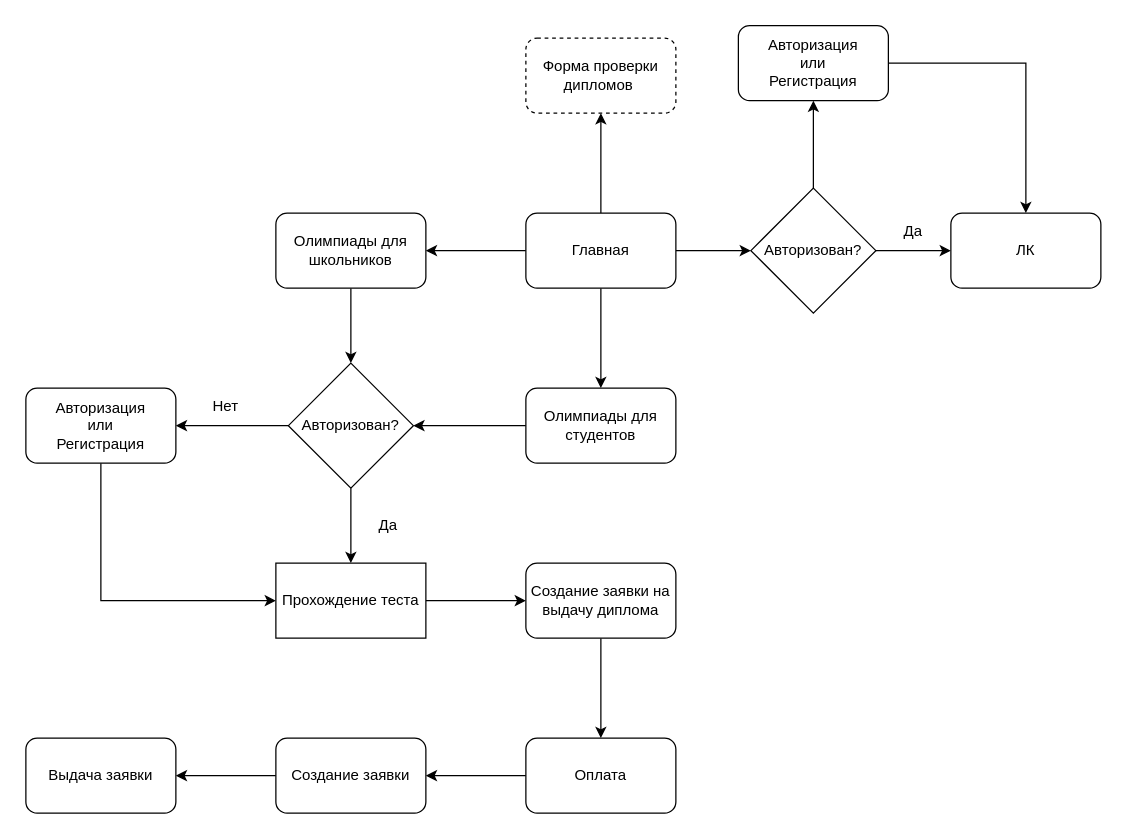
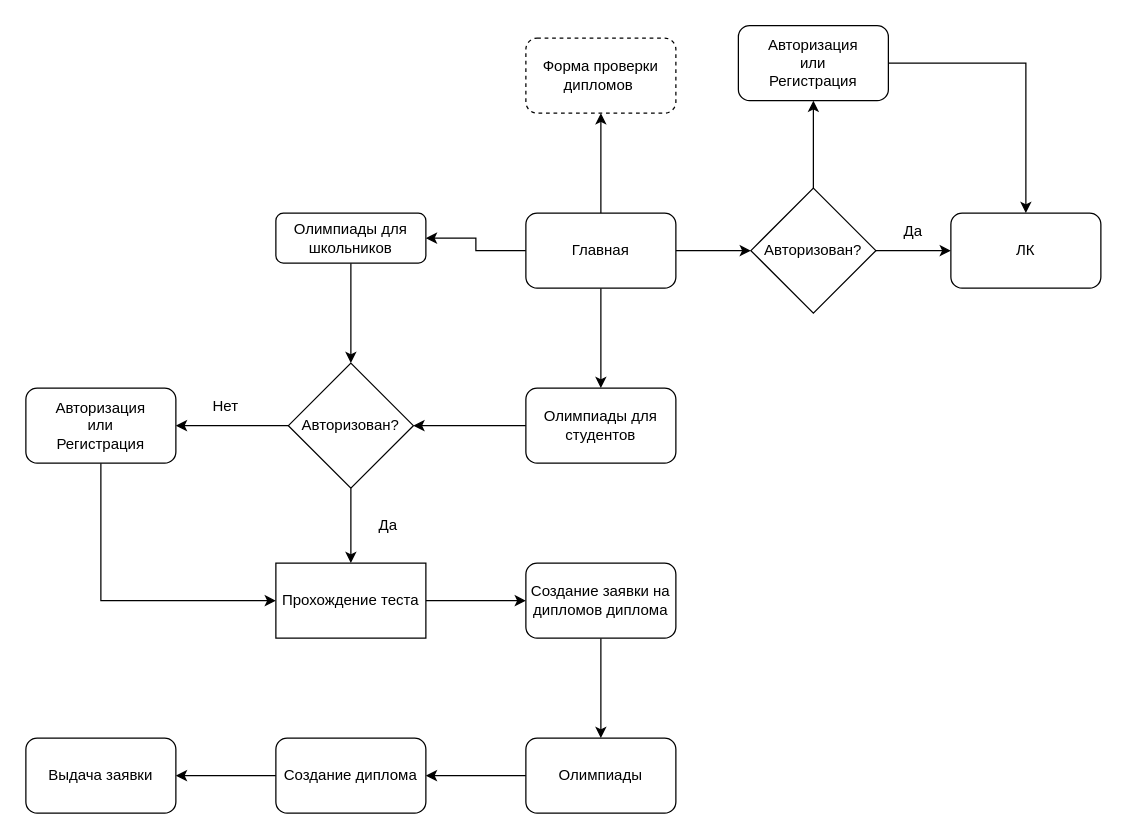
  <mxCell id="0" />
  <mxCell id="1" parent="0" />
  <mxCell id="2" value="" style="edgeStyle=orthogonalEdgeStyle;rounded=0;orthogonalLoop=1;jettySize=auto;html=1;" parent="1" source="6" target="9" edge="1"><mxGeometry relative="1" as="geometry" /></mxCell>
  <mxCell id="3" value="" style="edgeStyle=orthogonalEdgeStyle;rounded=0;orthogonalLoop=1;jettySize=auto;html=1;" parent="1" source="6" target="11" edge="1"><mxGeometry relative="1" as="geometry" /></mxCell>
  <mxCell id="4" style="edgeStyle=orthogonalEdgeStyle;rounded=0;orthogonalLoop=1;jettySize=auto;html=1;exitX=1;exitY=0.5;exitDx=0;exitDy=0;entryX=0;entryY=0.5;entryDx=0;entryDy=0;" parent="1" source="6" target="14" edge="1"><mxGeometry relative="1" as="geometry" /></mxCell>
  <mxCell id="5" value="" style="edgeStyle=orthogonalEdgeStyle;rounded=0;orthogonalLoop=1;jettySize=auto;html=1;" parent="1" source="6" target="27" edge="1"><mxGeometry relative="1" as="geometry" /></mxCell>
  <mxCell id="6" value="Главная" style="rounded=1;whiteSpace=wrap;html=1;" parent="1" vertex="1"><mxGeometry x="420" y="170" width="120" height="60" as="geometry" /></mxCell>
  <mxCell id="7" value="ЛК" style="whiteSpace=wrap;html=1;rounded=1;" parent="1" vertex="1"><mxGeometry x="760" y="170" width="120" height="60" as="geometry" /></mxCell>
  <mxCell id="8" style="edgeStyle=orthogonalEdgeStyle;rounded=0;orthogonalLoop=1;jettySize=auto;html=1;exitX=0;exitY=0.5;exitDx=0;exitDy=0;entryX=1;entryY=0.5;entryDx=0;entryDy=0;" parent="1" source="9" target="21" edge="1"><mxGeometry relative="1" as="geometry" /></mxCell>
  <mxCell id="9" value="Олимпиады для студентов" style="whiteSpace=wrap;html=1;rounded=1;" parent="1" vertex="1"><mxGeometry x="420" y="310" width="120" height="60" as="geometry" /></mxCell>
  <mxCell id="10" style="edgeStyle=orthogonalEdgeStyle;rounded=0;orthogonalLoop=1;jettySize=auto;html=1;exitX=0.5;exitY=1;exitDx=0;exitDy=0;entryX=0.5;entryY=0;entryDx=0;entryDy=0;" parent="1" source="11" target="21" edge="1"><mxGeometry relative="1" as="geometry" /></mxCell>
- <mxCell id="11" value="Олимпиады для школьников" style="whiteSpace=wrap;html=1;rounded=1;" parent="1" vertex="1"><mxGeometry x="220" y="170" width="120" height="60" as="geometry" /></mxCell>
+ <mxCell id="11" value="Олимпиады для школьников" style="whiteSpace=wrap;html=1;rounded=1;" parent="1" vertex="1"><mxGeometry x="220" y="170" width="120" height="40" as="geometry" /></mxCell>
  <mxCell id="12" style="edgeStyle=orthogonalEdgeStyle;rounded=0;orthogonalLoop=1;jettySize=auto;html=1;exitX=1;exitY=0.5;exitDx=0;exitDy=0;entryX=0;entryY=0.5;entryDx=0;entryDy=0;" parent="1" source="14" target="7" edge="1"><mxGeometry relative="1" as="geometry" /></mxCell>
  <mxCell id="13" style="edgeStyle=orthogonalEdgeStyle;rounded=0;orthogonalLoop=1;jettySize=auto;html=1;exitX=0.5;exitY=0;exitDx=0;exitDy=0;entryX=0.5;entryY=1;entryDx=0;entryDy=0;" parent="1" source="14" target="17" edge="1"><mxGeometry relative="1" as="geometry" /></mxCell>
  <mxCell id="14" value="Авторизован?" style="rhombus;whiteSpace=wrap;html=1;" parent="1" vertex="1"><mxGeometry x="600" y="150" width="100" height="100" as="geometry" /></mxCell>
  <mxCell id="15" value="Да" style="text;html=1;strokeColor=none;fillColor=none;align=center;verticalAlign=middle;whiteSpace=wrap;rounded=0;" parent="1" vertex="1"><mxGeometry x="700" y="170" width="60" height="30" as="geometry" /></mxCell>
  <mxCell id="16" style="edgeStyle=orthogonalEdgeStyle;rounded=0;orthogonalLoop=1;jettySize=auto;html=1;exitX=1;exitY=0.5;exitDx=0;exitDy=0;entryX=0.5;entryY=0;entryDx=0;entryDy=0;" parent="1" source="17" target="7" edge="1"><mxGeometry relative="1" as="geometry" /></mxCell>
  <mxCell id="17" value="Авторизация&lt;br&gt;или&lt;br&gt;Регистрация" style="rounded=1;whiteSpace=wrap;html=1;" parent="1" vertex="1"><mxGeometry x="590" y="20" width="120" height="60" as="geometry" /></mxCell>
  <mxCell id="18" value="Нет" style="text;html=1;strokeColor=none;fillColor=none;align=center;verticalAlign=middle;whiteSpace=wrap;rounded=0;" parent="1" vertex="1"><mxGeometry x="150" y="310" width="60" height="30" as="geometry" /></mxCell>
  <mxCell id="19" style="edgeStyle=orthogonalEdgeStyle;rounded=0;orthogonalLoop=1;jettySize=auto;html=1;exitX=0;exitY=0.5;exitDx=0;exitDy=0;entryX=1;entryY=0.5;entryDx=0;entryDy=0;" parent="1" source="21" target="24" edge="1"><mxGeometry relative="1" as="geometry" /></mxCell>
  <mxCell id="20" style="edgeStyle=orthogonalEdgeStyle;rounded=0;orthogonalLoop=1;jettySize=auto;html=1;exitX=0.5;exitY=1;exitDx=0;exitDy=0;entryX=0.5;entryY=0;entryDx=0;entryDy=0;" parent="1" source="21" target="26" edge="1"><mxGeometry relative="1" as="geometry" /></mxCell>
  <mxCell id="21" value="Авторизован?" style="rhombus;whiteSpace=wrap;html=1;" parent="1" vertex="1"><mxGeometry x="230" y="290" width="100" height="100" as="geometry" /></mxCell>
  <mxCell id="22" value="Да" style="text;html=1;strokeColor=none;fillColor=none;align=center;verticalAlign=middle;whiteSpace=wrap;rounded=0;" parent="1" vertex="1"><mxGeometry x="280" y="405" width="60" height="30" as="geometry" /></mxCell>
  <mxCell id="23" style="edgeStyle=orthogonalEdgeStyle;rounded=0;orthogonalLoop=1;jettySize=auto;html=1;exitX=0.5;exitY=1;exitDx=0;exitDy=0;entryX=0;entryY=0.5;entryDx=0;entryDy=0;" parent="1" source="24" target="26" edge="1"><mxGeometry relative="1" as="geometry" /></mxCell>
  <mxCell id="24" value="Авторизация&lt;br&gt;или&lt;br&gt;Регистрация" style="rounded=1;whiteSpace=wrap;html=1;" parent="1" vertex="1"><mxGeometry x="20" y="310" width="120" height="60" as="geometry" /></mxCell>
  <mxCell id="25" value="" style="edgeStyle=orthogonalEdgeStyle;rounded=0;orthogonalLoop=1;jettySize=auto;html=1;" parent="1" source="26" target="29" edge="1"><mxGeometry relative="1" as="geometry" /></mxCell>
  <mxCell id="26" value="Прохождение теста" style="whiteSpace=wrap;html=1;rounded=0;" parent="1" vertex="1"><mxGeometry x="220" y="450" width="120" height="60" as="geometry" /></mxCell>
  <mxCell id="27" value="Форма проверки дипломов&amp;nbsp;" style="whiteSpace=wrap;html=1;rounded=1;dashed=1;" parent="1" vertex="1"><mxGeometry x="420" y="30" width="120" height="60" as="geometry" /></mxCell>
  <mxCell id="28" value="" style="edgeStyle=orthogonalEdgeStyle;rounded=0;orthogonalLoop=1;jettySize=auto;html=1;" parent="1" source="29" target="31" edge="1"><mxGeometry relative="1" as="geometry" /></mxCell>
- <mxCell id="29" value="Создание заявки на выдачу диплома" style="whiteSpace=wrap;html=1;rounded=1;" parent="1" vertex="1"><mxGeometry x="420" y="450" width="120" height="60" as="geometry" /></mxCell>
+ <mxCell id="29" value="Создание заявки на дипломов диплома" style="whiteSpace=wrap;html=1;rounded=1;" parent="1" vertex="1"><mxGeometry x="420" y="450" width="120" height="60" as="geometry" /></mxCell>
  <mxCell id="30" value="" style="edgeStyle=orthogonalEdgeStyle;rounded=0;orthogonalLoop=1;jettySize=auto;html=1;" parent="1" source="31" target="33" edge="1"><mxGeometry relative="1" as="geometry" /></mxCell>
- <mxCell id="31" value="Оплата" style="whiteSpace=wrap;html=1;rounded=1;" parent="1" vertex="1"><mxGeometry x="420" y="590" width="120" height="60" as="geometry" /></mxCell>
+ <mxCell id="31" value="Олимпиады" style="whiteSpace=wrap;html=1;rounded=1;" parent="1" vertex="1"><mxGeometry x="420" y="590" width="120" height="60" as="geometry" /></mxCell>
  <mxCell id="32" value="" style="edgeStyle=orthogonalEdgeStyle;rounded=0;orthogonalLoop=1;jettySize=auto;html=1;" parent="1" source="33" target="34" edge="1"><mxGeometry relative="1" as="geometry" /></mxCell>
- <mxCell id="33" value="Создание заявки" style="whiteSpace=wrap;html=1;rounded=1;" parent="1" vertex="1"><mxGeometry x="220" y="590" width="120" height="60" as="geometry" /></mxCell>
+ <mxCell id="33" value="Создание диплома" style="whiteSpace=wrap;html=1;rounded=1;" parent="1" vertex="1"><mxGeometry x="220" y="590" width="120" height="60" as="geometry" /></mxCell>
  <mxCell id="34" value="Выдача заявки" style="whiteSpace=wrap;html=1;rounded=1;" parent="1" vertex="1"><mxGeometry x="20" y="590" width="120" height="60" as="geometry" /></mxCell>
